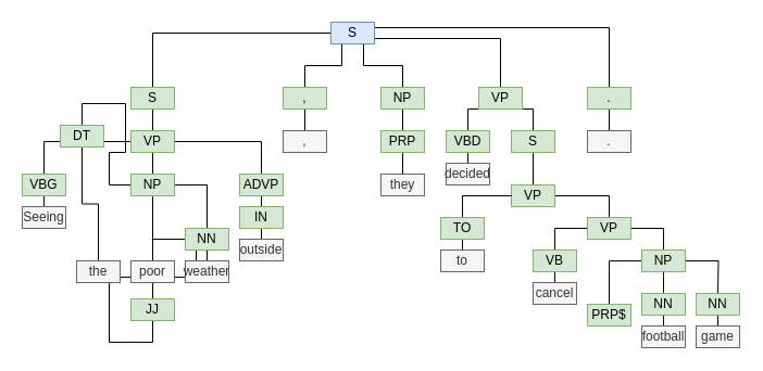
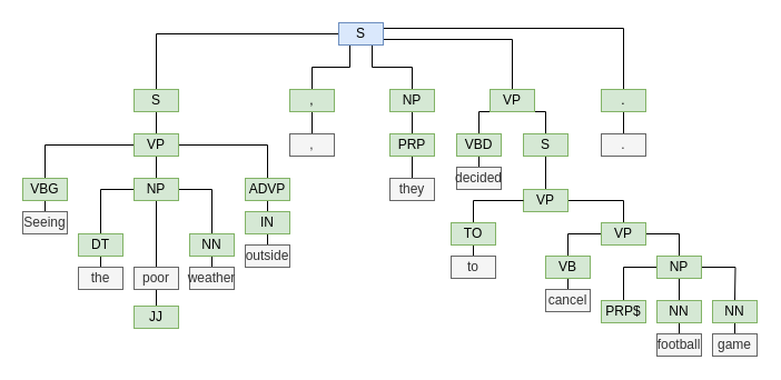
  <mxCell id="0" />
  <mxCell id="1" parent="0" />
  <mxCell id="2" style="edgeStyle=orthogonalEdgeStyle;rounded=0;orthogonalLoop=1;jettySize=auto;html=1;exitX=0;exitY=0.5;exitDx=0;exitDy=0;entryX=0.5;entryY=0;entryDx=0;entryDy=0;endArrow=none;endFill=0;" edge="1" parent="1" source="7" target="9"><mxGeometry relative="1" as="geometry" /></mxCell>
  <mxCell id="3" style="edgeStyle=orthogonalEdgeStyle;rounded=0;orthogonalLoop=1;jettySize=auto;html=1;exitX=1;exitY=0.75;exitDx=0;exitDy=0;entryX=0.5;entryY=0;entryDx=0;entryDy=0;endArrow=none;endFill=0;" edge="1" parent="1" source="7" target="16"><mxGeometry relative="1" as="geometry"><Array as="points"><mxPoint x="460" y="35" /></Array></mxGeometry></mxCell>
  <mxCell id="4" style="edgeStyle=orthogonalEdgeStyle;rounded=0;orthogonalLoop=1;jettySize=auto;html=1;exitX=0.25;exitY=1;exitDx=0;exitDy=0;entryX=0.5;entryY=0;entryDx=0;entryDy=0;endArrow=none;endFill=0;" edge="1" parent="1" source="7" target="11"><mxGeometry relative="1" as="geometry" /></mxCell>
  <mxCell id="5" style="edgeStyle=orthogonalEdgeStyle;rounded=0;orthogonalLoop=1;jettySize=auto;html=1;exitX=0.75;exitY=1;exitDx=0;exitDy=0;entryX=0.5;entryY=0;entryDx=0;entryDy=0;endArrow=none;endFill=0;" edge="1" parent="1" source="7" target="13"><mxGeometry relative="1" as="geometry" /></mxCell>
  <mxCell id="6" style="edgeStyle=orthogonalEdgeStyle;rounded=0;orthogonalLoop=1;jettySize=auto;html=1;exitX=1;exitY=0.25;exitDx=0;exitDy=0;entryX=0.5;entryY=0;entryDx=0;entryDy=0;endArrow=none;endFill=0;" edge="1" parent="1" source="7" target="18"><mxGeometry relative="1" as="geometry" /></mxCell>
  <mxCell id="7" value="S" style="text;html=1;strokeColor=#6c8ebf;fillColor=#dae8fc;align=center;verticalAlign=middle;whiteSpace=wrap;rounded=0;" vertex="1" parent="1"><mxGeometry x="304" y="20" width="40" height="20" as="geometry" /></mxCell>
  <mxCell id="8" style="edgeStyle=orthogonalEdgeStyle;rounded=0;orthogonalLoop=1;jettySize=auto;html=1;exitX=0.5;exitY=1;exitDx=0;exitDy=0;entryX=0.5;entryY=0;entryDx=0;entryDy=0;endArrow=none;endFill=0;" edge="1" parent="1" source="9" target="22"><mxGeometry relative="1" as="geometry" /></mxCell>
  <mxCell id="9" value="S" style="text;html=1;strokeColor=#82b366;fillColor=#d5e8d4;align=center;verticalAlign=middle;whiteSpace=wrap;rounded=0;" vertex="1" parent="1"><mxGeometry x="120" y="80" width="40" height="20" as="geometry" /></mxCell>
  <mxCell id="10" style="edgeStyle=orthogonalEdgeStyle;rounded=0;orthogonalLoop=1;jettySize=auto;html=1;exitX=0.5;exitY=1;exitDx=0;exitDy=0;entryX=0.5;entryY=0;entryDx=0;entryDy=0;endArrow=none;endFill=0;" edge="1" parent="1" source="11" target="44"><mxGeometry relative="1" as="geometry" /></mxCell>
  <mxCell id="11" value="," style="text;html=1;strokeColor=#82b366;fillColor=#d5e8d4;align=center;verticalAlign=middle;whiteSpace=wrap;rounded=0;" vertex="1" parent="1"><mxGeometry x="260" y="80" width="40" height="20" as="geometry" /></mxCell>
  <mxCell id="12" style="edgeStyle=orthogonalEdgeStyle;rounded=0;orthogonalLoop=1;jettySize=auto;html=1;exitX=0.5;exitY=1;exitDx=0;exitDy=0;entryX=0.5;entryY=0;entryDx=0;entryDy=0;endArrow=none;endFill=0;" edge="1" parent="1" source="13" target="46"><mxGeometry relative="1" as="geometry" /></mxCell>
  <mxCell id="13" value="NP" style="text;html=1;strokeColor=#82b366;fillColor=#d5e8d4;align=center;verticalAlign=middle;whiteSpace=wrap;rounded=0;" vertex="1" parent="1"><mxGeometry x="350" y="80" width="40" height="20" as="geometry" /></mxCell>
  <mxCell id="14" style="edgeStyle=orthogonalEdgeStyle;rounded=0;orthogonalLoop=1;jettySize=auto;html=1;exitX=0.25;exitY=1;exitDx=0;exitDy=0;entryX=0.5;entryY=0;entryDx=0;entryDy=0;endArrow=none;endFill=0;" edge="1" parent="1" source="16" target="49"><mxGeometry relative="1" as="geometry" /></mxCell>
  <mxCell id="15" style="edgeStyle=orthogonalEdgeStyle;rounded=0;orthogonalLoop=1;jettySize=auto;html=1;exitX=0.75;exitY=1;exitDx=0;exitDy=0;entryX=0.5;entryY=0;entryDx=0;entryDy=0;endArrow=none;endFill=0;" edge="1" parent="1" source="16" target="51"><mxGeometry relative="1" as="geometry" /></mxCell>
  <mxCell id="16" value="VP" style="text;html=1;strokeColor=#82b366;fillColor=#d5e8d4;align=center;verticalAlign=middle;whiteSpace=wrap;rounded=0;" vertex="1" parent="1"><mxGeometry x="440" y="80" width="40" height="20" as="geometry" /></mxCell>
  <mxCell id="17" style="edgeStyle=orthogonalEdgeStyle;rounded=0;orthogonalLoop=1;jettySize=auto;html=1;exitX=0.5;exitY=1;exitDx=0;exitDy=0;entryX=0.5;entryY=0;entryDx=0;entryDy=0;endArrow=none;endFill=0;" edge="1" parent="1" source="18" target="76"><mxGeometry relative="1" as="geometry" /></mxCell>
  <mxCell id="18" value="." style="text;html=1;strokeColor=#82b366;fillColor=#d5e8d4;align=center;verticalAlign=middle;whiteSpace=wrap;rounded=0;" vertex="1" parent="1"><mxGeometry x="540" y="80" width="40" height="20" as="geometry" /></mxCell>
  <mxCell id="19" style="edgeStyle=orthogonalEdgeStyle;rounded=0;orthogonalLoop=1;jettySize=auto;html=1;exitX=0;exitY=0.5;exitDx=0;exitDy=0;entryX=0.5;entryY=0;entryDx=0;entryDy=0;endArrow=none;endFill=0;" edge="1" parent="1" source="22" target="24"><mxGeometry relative="1" as="geometry" /></mxCell>
  <mxCell id="20" style="edgeStyle=orthogonalEdgeStyle;rounded=0;orthogonalLoop=1;jettySize=auto;html=1;exitX=1;exitY=0.5;exitDx=0;exitDy=0;entryX=0.5;entryY=0;entryDx=0;entryDy=0;endArrow=none;endFill=0;" edge="1" parent="1" source="22" target="30"><mxGeometry relative="1" as="geometry" /></mxCell>
  <mxCell id="21" style="edgeStyle=orthogonalEdgeStyle;rounded=0;orthogonalLoop=1;jettySize=auto;html=1;exitX=0.5;exitY=1;exitDx=0;exitDy=0;entryX=0.5;entryY=0;entryDx=0;entryDy=0;endArrow=none;endFill=0;" edge="1" parent="1" source="22" target="28"><mxGeometry relative="1" as="geometry" /></mxCell>
  <mxCell id="22" value="VP" style="text;html=1;strokeColor=#82b366;fillColor=#d5e8d4;align=center;verticalAlign=middle;whiteSpace=wrap;rounded=0;" vertex="1" parent="1"><mxGeometry x="120" y="120" width="40" height="20" as="geometry" /></mxCell>
  <mxCell id="23" style="edgeStyle=orthogonalEdgeStyle;rounded=0;orthogonalLoop=1;jettySize=auto;html=1;exitX=0.5;exitY=1;exitDx=0;exitDy=0;entryX=0.5;entryY=0;entryDx=0;entryDy=0;endArrow=none;endFill=0;" edge="1" parent="1" source="24" target="40"><mxGeometry relative="1" as="geometry" /></mxCell>
  <mxCell id="24" value="VBG" style="text;html=1;strokeColor=#82b366;fillColor=#d5e8d4;align=center;verticalAlign=middle;whiteSpace=wrap;rounded=0;" vertex="1" parent="1"><mxGeometry x="20" y="160" width="40" height="20" as="geometry" /></mxCell>
  <mxCell id="25" style="edgeStyle=orthogonalEdgeStyle;rounded=0;orthogonalLoop=1;jettySize=auto;html=1;exitX=0;exitY=0.5;exitDx=0;exitDy=0;entryX=0.5;entryY=0;entryDx=0;entryDy=0;endArrow=none;endFill=0;" edge="1" parent="1" source="28" target="32"><mxGeometry relative="1" as="geometry" /></mxCell>
  <mxCell id="26" style="edgeStyle=orthogonalEdgeStyle;rounded=0;orthogonalLoop=1;jettySize=auto;html=1;exitX=0.5;exitY=1;exitDx=0;exitDy=0;entryX=0.5;entryY=0;entryDx=0;entryDy=0;endArrow=none;endFill=0;" edge="1" parent="1" source="28" target="34"><mxGeometry relative="1" as="geometry" /></mxCell>
  <mxCell id="27" style="edgeStyle=orthogonalEdgeStyle;rounded=0;orthogonalLoop=1;jettySize=auto;html=1;exitX=1;exitY=0.5;exitDx=0;exitDy=0;entryX=0.5;entryY=0;entryDx=0;entryDy=0;endArrow=none;endFill=0;" edge="1" parent="1" source="28" target="36"><mxGeometry relative="1" as="geometry" /></mxCell>
  <mxCell id="28" value="NP" style="text;html=1;strokeColor=#82b366;fillColor=#d5e8d4;align=center;verticalAlign=middle;whiteSpace=wrap;rounded=0;" vertex="1" parent="1"><mxGeometry x="120" y="160" width="40" height="20" as="geometry" /></mxCell>
  <mxCell id="29" style="edgeStyle=orthogonalEdgeStyle;rounded=0;orthogonalLoop=1;jettySize=auto;html=1;exitX=0.5;exitY=1;exitDx=0;exitDy=0;entryX=0.5;entryY=0;entryDx=0;entryDy=0;endArrow=none;endFill=0;" edge="1" parent="1" source="30" target="42"><mxGeometry relative="1" as="geometry" /></mxCell>
  <mxCell id="30" value="ADVP" style="text;html=1;strokeColor=#82b366;fillColor=#d5e8d4;align=center;verticalAlign=middle;whiteSpace=wrap;rounded=0;" vertex="1" parent="1"><mxGeometry x="220" y="160" width="40" height="20" as="geometry" /></mxCell>
  <mxCell id="31" style="edgeStyle=orthogonalEdgeStyle;rounded=0;orthogonalLoop=1;jettySize=auto;html=1;exitX=0.5;exitY=1;exitDx=0;exitDy=0;entryX=0.5;entryY=0;entryDx=0;entryDy=0;endArrow=none;endFill=0;" edge="1" parent="1" source="32" target="37"><mxGeometry relative="1" as="geometry" /></mxCell>
- <mxCell id="32" value="DT" style="text;html=1;strokeColor=#82b366;fillColor=#d5e8d4;align=center;verticalAlign=middle;whiteSpace=wrap;rounded=0;" vertex="1" parent="1"><mxGeometry x="55" y="115" width="40" height="20" as="geometry" /></mxCell>
- <mxCell id="33" style="edgeStyle=orthogonalEdgeStyle;rounded=0;orthogonalLoop=1;jettySize=auto;html=1;exitX=0.5;exitY=1;exitDx=0;exitDy=0;entryX=0.5;entryY=0;entryDx=0;entryDy=0;endArrow=none;endFill=0;" edge="1" parent="1" source="34" target="38"><mxGeometry relative="1" as="geometry" /></mxCell>
+ <mxCell id="32" value="DT" style="text;html=1;strokeColor=#82b366;fillColor=#d5e8d4;align=center;verticalAlign=middle;whiteSpace=wrap;rounded=0;" vertex="1" parent="1"><mxGeometry x="70" y="210" width="40" height="20" as="geometry" /></mxCell>
  <mxCell id="34" value="JJ" style="text;html=1;strokeColor=#82b366;fillColor=#d5e8d4;align=center;verticalAlign=middle;whiteSpace=wrap;rounded=0;" vertex="1" parent="1"><mxGeometry x="120" y="275" width="40" height="20" as="geometry" /></mxCell>
  <mxCell id="35" style="edgeStyle=orthogonalEdgeStyle;rounded=0;orthogonalLoop=1;jettySize=auto;html=1;exitX=0.5;exitY=1;exitDx=0;exitDy=0;entryX=0.5;entryY=0;entryDx=0;entryDy=0;endArrow=none;endFill=0;" edge="1" parent="1" source="36" target="39"><mxGeometry relative="1" as="geometry" /></mxCell>
  <mxCell id="36" value="NN" style="text;html=1;strokeColor=#82b366;fillColor=#d5e8d4;align=center;verticalAlign=middle;whiteSpace=wrap;rounded=0;" vertex="1" parent="1"><mxGeometry x="170" y="210" width="40" height="20" as="geometry" /></mxCell>
  <mxCell id="37" value="the" style="text;html=1;strokeColor=#666666;fillColor=#f5f5f5;align=center;verticalAlign=middle;whiteSpace=wrap;rounded=0;fontColor=#333333;" vertex="1" parent="1"><mxGeometry x="70" y="240" width="40" height="20" as="geometry" /></mxCell>
  <mxCell id="38" value="poor" style="text;html=1;strokeColor=#666666;fillColor=#f5f5f5;align=center;verticalAlign=middle;whiteSpace=wrap;rounded=0;fontColor=#333333;" vertex="1" parent="1"><mxGeometry x="120" y="240" width="40" height="20" as="geometry" /></mxCell>
  <mxCell id="39" value="weather" style="text;html=1;strokeColor=#666666;fillColor=#f5f5f5;align=center;verticalAlign=middle;whiteSpace=wrap;rounded=0;fontColor=#333333;" vertex="1" parent="1"><mxGeometry x="170" y="240" width="40" height="20" as="geometry" /></mxCell>
  <mxCell id="40" value="Seeing" style="text;html=1;strokeColor=#666666;fillColor=#f5f5f5;align=center;verticalAlign=middle;whiteSpace=wrap;rounded=0;fontColor=#333333;" vertex="1" parent="1"><mxGeometry x="20" y="190" width="40" height="20" as="geometry" /></mxCell>
  <mxCell id="41" style="edgeStyle=orthogonalEdgeStyle;rounded=0;orthogonalLoop=1;jettySize=auto;html=1;exitX=0.5;exitY=1;exitDx=0;exitDy=0;entryX=0.5;entryY=0;entryDx=0;entryDy=0;endArrow=none;endFill=0;" edge="1" parent="1" source="42" target="43"><mxGeometry relative="1" as="geometry" /></mxCell>
  <mxCell id="42" value="IN" style="text;html=1;strokeColor=#82b366;fillColor=#d5e8d4;align=center;verticalAlign=middle;whiteSpace=wrap;rounded=0;" vertex="1" parent="1"><mxGeometry x="220" y="190" width="40" height="20" as="geometry" /></mxCell>
  <mxCell id="43" value="outside" style="text;html=1;strokeColor=#666666;fillColor=#f5f5f5;align=center;verticalAlign=middle;whiteSpace=wrap;rounded=0;fontColor=#333333;" vertex="1" parent="1"><mxGeometry x="220" y="220" width="40" height="20" as="geometry" /></mxCell>
  <mxCell id="44" value="," style="text;html=1;align=center;verticalAlign=middle;whiteSpace=wrap;rounded=0;fillColor=#f5f5f5;strokeColor=#666666;fontColor=#333333;" vertex="1" parent="1"><mxGeometry x="260" y="120" width="40" height="20" as="geometry" /></mxCell>
  <mxCell id="45" style="edgeStyle=orthogonalEdgeStyle;rounded=0;orthogonalLoop=1;jettySize=auto;html=1;exitX=0.5;exitY=1;exitDx=0;exitDy=0;entryX=0.5;entryY=0;entryDx=0;entryDy=0;endArrow=none;endFill=0;" edge="1" parent="1" source="46" target="47"><mxGeometry relative="1" as="geometry" /></mxCell>
  <mxCell id="46" value="PRP" style="text;html=1;strokeColor=#82b366;fillColor=#d5e8d4;align=center;verticalAlign=middle;whiteSpace=wrap;rounded=0;" vertex="1" parent="1"><mxGeometry x="350" y="120" width="40" height="20" as="geometry" /></mxCell>
  <mxCell id="47" value="they" style="text;html=1;strokeColor=#666666;fillColor=#f5f5f5;align=center;verticalAlign=middle;whiteSpace=wrap;rounded=0;fontColor=#333333;" vertex="1" parent="1"><mxGeometry x="350" y="160" width="40" height="20" as="geometry" /></mxCell>
  <mxCell id="48" style="edgeStyle=orthogonalEdgeStyle;rounded=0;orthogonalLoop=1;jettySize=auto;html=1;exitX=0.5;exitY=1;exitDx=0;exitDy=0;entryX=0.5;entryY=0;entryDx=0;entryDy=0;endArrow=none;endFill=0;" edge="1" parent="1" source="49" target="52"><mxGeometry relative="1" as="geometry" /></mxCell>
  <mxCell id="49" value="VBD" style="text;html=1;strokeColor=#82b366;fillColor=#d5e8d4;align=center;verticalAlign=middle;whiteSpace=wrap;rounded=0;" vertex="1" parent="1"><mxGeometry x="410" y="120" width="40" height="20" as="geometry" /></mxCell>
  <mxCell id="50" style="edgeStyle=orthogonalEdgeStyle;rounded=0;orthogonalLoop=1;jettySize=auto;html=1;exitX=0.5;exitY=1;exitDx=0;exitDy=0;entryX=0.5;entryY=0;entryDx=0;entryDy=0;endArrow=none;endFill=0;" edge="1" parent="1" source="51" target="54"><mxGeometry relative="1" as="geometry" /></mxCell>
  <mxCell id="51" value="S" style="text;html=1;strokeColor=#82b366;fillColor=#d5e8d4;align=center;verticalAlign=middle;whiteSpace=wrap;rounded=0;" vertex="1" parent="1"><mxGeometry x="470" y="120" width="40" height="20" as="geometry" /></mxCell>
  <mxCell id="52" value="decided" style="text;html=1;strokeColor=#666666;fillColor=#f5f5f5;align=center;verticalAlign=middle;whiteSpace=wrap;rounded=0;fontColor=#333333;" vertex="1" parent="1"><mxGeometry x="410" y="150" width="40" height="20" as="geometry" /></mxCell>
  <mxCell id="53" style="edgeStyle=orthogonalEdgeStyle;rounded=0;orthogonalLoop=1;jettySize=auto;html=1;exitX=1;exitY=0.5;exitDx=0;exitDy=0;entryX=0.5;entryY=0;entryDx=0;entryDy=0;endArrow=none;endFill=0;" edge="1" parent="1" source="54" target="60"><mxGeometry relative="1" as="geometry" /></mxCell>
  <mxCell id="54" value="VP" style="text;html=1;strokeColor=#82b366;fillColor=#d5e8d4;align=center;verticalAlign=middle;whiteSpace=wrap;rounded=0;" vertex="1" parent="1"><mxGeometry x="470" y="170" width="40" height="20" as="geometry" /></mxCell>
  <mxCell id="55" style="edgeStyle=orthogonalEdgeStyle;rounded=0;orthogonalLoop=1;jettySize=auto;html=1;exitX=0.5;exitY=1;exitDx=0;exitDy=0;entryX=0.5;entryY=0;entryDx=0;entryDy=0;endArrow=none;endFill=0;" edge="1" parent="1" source="57" target="61"><mxGeometry relative="1" as="geometry" /></mxCell>
  <mxCell id="56" style="edgeStyle=orthogonalEdgeStyle;rounded=0;orthogonalLoop=1;jettySize=auto;html=1;exitX=0.5;exitY=0;exitDx=0;exitDy=0;entryX=0;entryY=0.5;entryDx=0;entryDy=0;endArrow=none;endFill=0;" edge="1" parent="1" source="57" target="54"><mxGeometry relative="1" as="geometry" /></mxCell>
  <mxCell id="57" value="TO" style="text;html=1;strokeColor=#82b366;fillColor=#d5e8d4;align=center;verticalAlign=middle;whiteSpace=wrap;rounded=0;" vertex="1" parent="1"><mxGeometry x="405" y="200" width="40" height="20" as="geometry" /></mxCell>
  <mxCell id="58" style="edgeStyle=orthogonalEdgeStyle;rounded=0;orthogonalLoop=1;jettySize=auto;html=1;exitX=0;exitY=0.5;exitDx=0;exitDy=0;entryX=0.5;entryY=0;entryDx=0;entryDy=0;endArrow=none;endFill=0;" edge="1" parent="1" source="60" target="63"><mxGeometry relative="1" as="geometry" /></mxCell>
  <mxCell id="59" style="edgeStyle=orthogonalEdgeStyle;rounded=0;orthogonalLoop=1;jettySize=auto;html=1;exitX=1;exitY=0.5;exitDx=0;exitDy=0;entryX=0.5;entryY=0;entryDx=0;entryDy=0;endArrow=none;endFill=0;" edge="1" parent="1" source="60" target="68"><mxGeometry relative="1" as="geometry" /></mxCell>
  <mxCell id="60" value="VP" style="text;html=1;strokeColor=#82b366;fillColor=#d5e8d4;align=center;verticalAlign=middle;whiteSpace=wrap;rounded=0;" vertex="1" parent="1"><mxGeometry x="540" y="200" width="40" height="20" as="geometry" /></mxCell>
  <mxCell id="61" value="to" style="text;html=1;strokeColor=#666666;fillColor=#f5f5f5;align=center;verticalAlign=middle;whiteSpace=wrap;rounded=0;fontColor=#333333;" vertex="1" parent="1"><mxGeometry x="405" y="230" width="40" height="20" as="geometry" /></mxCell>
  <mxCell id="62" style="edgeStyle=orthogonalEdgeStyle;rounded=0;orthogonalLoop=1;jettySize=auto;html=1;exitX=0.5;exitY=1;exitDx=0;exitDy=0;entryX=0.5;entryY=0;entryDx=0;entryDy=0;endArrow=none;endFill=0;" edge="1" parent="1" source="63" target="64"><mxGeometry relative="1" as="geometry" /></mxCell>
  <mxCell id="63" value="VB" style="text;html=1;strokeColor=#82b366;fillColor=#d5e8d4;align=center;verticalAlign=middle;whiteSpace=wrap;rounded=0;" vertex="1" parent="1"><mxGeometry x="490" y="230" width="40" height="20" as="geometry" /></mxCell>
  <mxCell id="64" value="cancel" style="text;html=1;strokeColor=#666666;fillColor=#f5f5f5;align=center;verticalAlign=middle;whiteSpace=wrap;rounded=0;fontColor=#333333;" vertex="1" parent="1"><mxGeometry x="490" y="260" width="40" height="20" as="geometry" /></mxCell>
  <mxCell id="65" style="edgeStyle=orthogonalEdgeStyle;rounded=0;orthogonalLoop=1;jettySize=auto;html=1;exitX=0;exitY=0.5;exitDx=0;exitDy=0;entryX=0.5;entryY=0;entryDx=0;entryDy=0;endArrow=none;endFill=0;" edge="1" parent="1" source="68" target="69"><mxGeometry relative="1" as="geometry" /></mxCell>
  <mxCell id="66" style="edgeStyle=orthogonalEdgeStyle;rounded=0;orthogonalLoop=1;jettySize=auto;html=1;exitX=1;exitY=0.5;exitDx=0;exitDy=0;entryX=0.5;entryY=0;entryDx=0;entryDy=0;endArrow=none;endFill=0;" edge="1" parent="1" source="68"><mxGeometry relative="1" as="geometry"><mxPoint x="660" y="270" as="targetPoint" /></mxGeometry></mxCell>
  <mxCell id="67" style="edgeStyle=orthogonalEdgeStyle;rounded=0;orthogonalLoop=1;jettySize=auto;html=1;exitX=0.5;exitY=1;exitDx=0;exitDy=0;entryX=0.5;entryY=0;entryDx=0;entryDy=0;endArrow=none;endFill=0;" edge="1" parent="1" source="68" target="71"><mxGeometry relative="1" as="geometry" /></mxCell>
  <mxCell id="68" value="NP" style="text;html=1;strokeColor=#82b366;fillColor=#d5e8d4;align=center;verticalAlign=middle;whiteSpace=wrap;rounded=0;" vertex="1" parent="1"><mxGeometry x="590" y="230" width="40" height="20" as="geometry" /></mxCell>
- <mxCell id="69" value="PRP$" style="text;html=1;strokeColor=#82b366;fillColor=#d5e8d4;align=center;verticalAlign=middle;whiteSpace=wrap;rounded=0;" vertex="1" parent="1"><mxGeometry x="540" y="280" width="40" height="20" as="geometry" /></mxCell>
+ <mxCell id="69" value="PRP$" style="text;html=1;strokeColor=#82b366;fillColor=#d5e8d4;align=center;verticalAlign=middle;whiteSpace=wrap;rounded=0;" vertex="1" parent="1"><mxGeometry x="540" y="270" width="40" height="20" as="geometry" /></mxCell>
  <mxCell id="70" style="edgeStyle=orthogonalEdgeStyle;rounded=0;orthogonalLoop=1;jettySize=auto;html=1;exitX=0.5;exitY=1;exitDx=0;exitDy=0;entryX=0.5;entryY=0;entryDx=0;entryDy=0;endArrow=none;endFill=0;" edge="1" parent="1" source="71" target="74"><mxGeometry relative="1" as="geometry" /></mxCell>
  <mxCell id="71" value="NN" style="text;html=1;strokeColor=#82b366;fillColor=#d5e8d4;align=center;verticalAlign=middle;whiteSpace=wrap;rounded=0;" vertex="1" parent="1"><mxGeometry x="590" y="270" width="40" height="20" as="geometry" /></mxCell>
  <mxCell id="72" style="edgeStyle=orthogonalEdgeStyle;rounded=0;orthogonalLoop=1;jettySize=auto;html=1;exitX=0.5;exitY=1;exitDx=0;exitDy=0;entryX=0.5;entryY=0;entryDx=0;entryDy=0;endArrow=none;endFill=0;" edge="1" parent="1"><mxGeometry relative="1" as="geometry"><mxPoint x="660" y="290" as="sourcePoint" /><mxPoint x="660" y="300" as="targetPoint" /></mxGeometry></mxCell>
  <mxCell id="73" value="NN" style="text;html=1;strokeColor=#82b366;fillColor=#d5e8d4;align=center;verticalAlign=middle;whiteSpace=wrap;rounded=0;" vertex="1" parent="1"><mxGeometry x="640" y="270" width="40" height="20" as="geometry" /></mxCell>
  <mxCell id="74" value="football" style="text;html=1;strokeColor=#666666;fillColor=#f5f5f5;align=center;verticalAlign=middle;whiteSpace=wrap;rounded=0;fontColor=#333333;" vertex="1" parent="1"><mxGeometry x="590" y="300" width="40" height="20" as="geometry" /></mxCell>
  <mxCell id="75" value="game" style="text;html=1;strokeColor=#666666;fillColor=#f5f5f5;align=center;verticalAlign=middle;whiteSpace=wrap;rounded=0;fontColor=#333333;" vertex="1" parent="1"><mxGeometry x="640" y="300" width="40" height="20" as="geometry" /></mxCell>
  <mxCell id="76" value="." style="text;html=1;strokeColor=#666666;fillColor=#f5f5f5;align=center;verticalAlign=middle;whiteSpace=wrap;rounded=0;fontColor=#333333;" vertex="1" parent="1"><mxGeometry x="540" y="120" width="40" height="20" as="geometry" /></mxCell>
